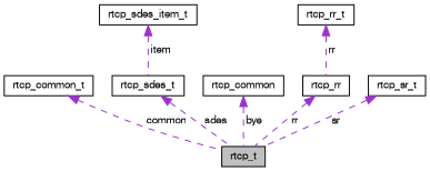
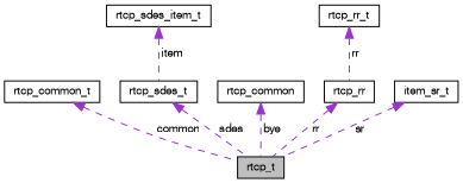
  digraph {
    node [color=black fontname=FreeSans fontsize=10 shape=record]
    edge [color=darkorchid3 dir=back fontname=FreeSans fontsize=10 labelfontname=FreeSans labelfontsize=10 style=dashed]
    n1 [fillcolor=grey75 fontcolor=black height=0.2 label=rtcp_t style=filled width=0.4]
    n2 [height=0.2 label=rtcp_common_t width=0.4]
    n3 [height=0.2 label=rtcp_sdes_t width=0.4]
    n4 [height=0.2 label=rtcp_sdes_item_t width=0.4]
    n5 [height=0.2 label=rtcp_common width=0.4]
    n6 [height=0.2 label=rtcp_rr width=0.4]
    n7 [height=0.2 label=rtcp_rr_t width=0.4]
-   n8 [height=0.2 label=rtcp_sr_t width=0.4]
+   n8 [height=0.2 label=item_sr_t width=0.4]
    n2 -> n1 [label=" common"]
    n3 -> n1 [label=" sdes"]
    n4 -> n3 [label=" item"]
    n5 -> n1 [label=" bye"]
    n6 -> n1 [label=" rr"]
    n7 -> n6 [label=" rr"]
    n8 -> n1 [label=" sr"]
  }
